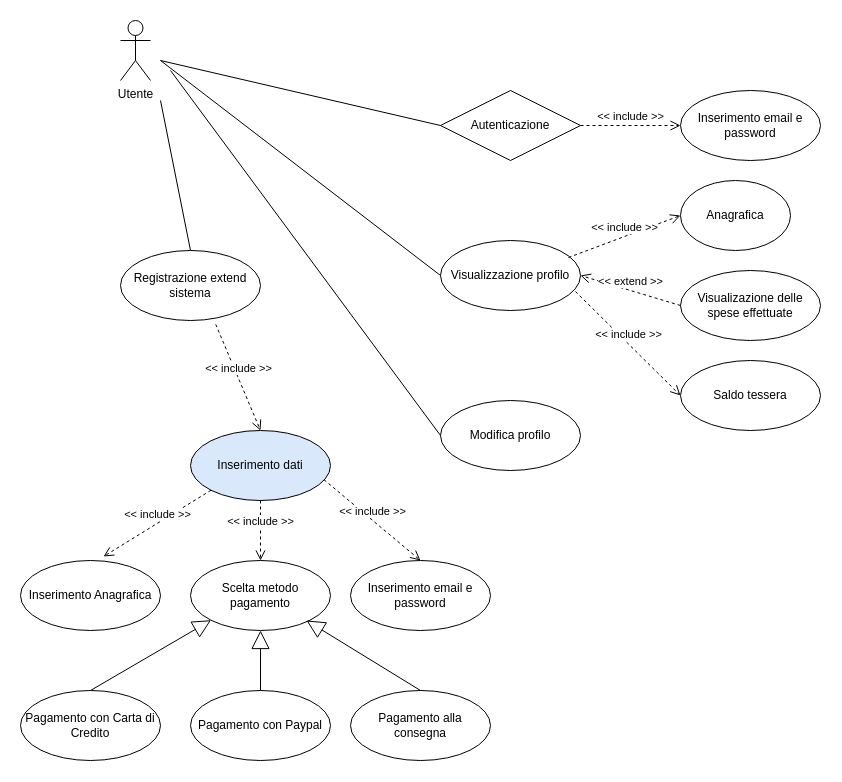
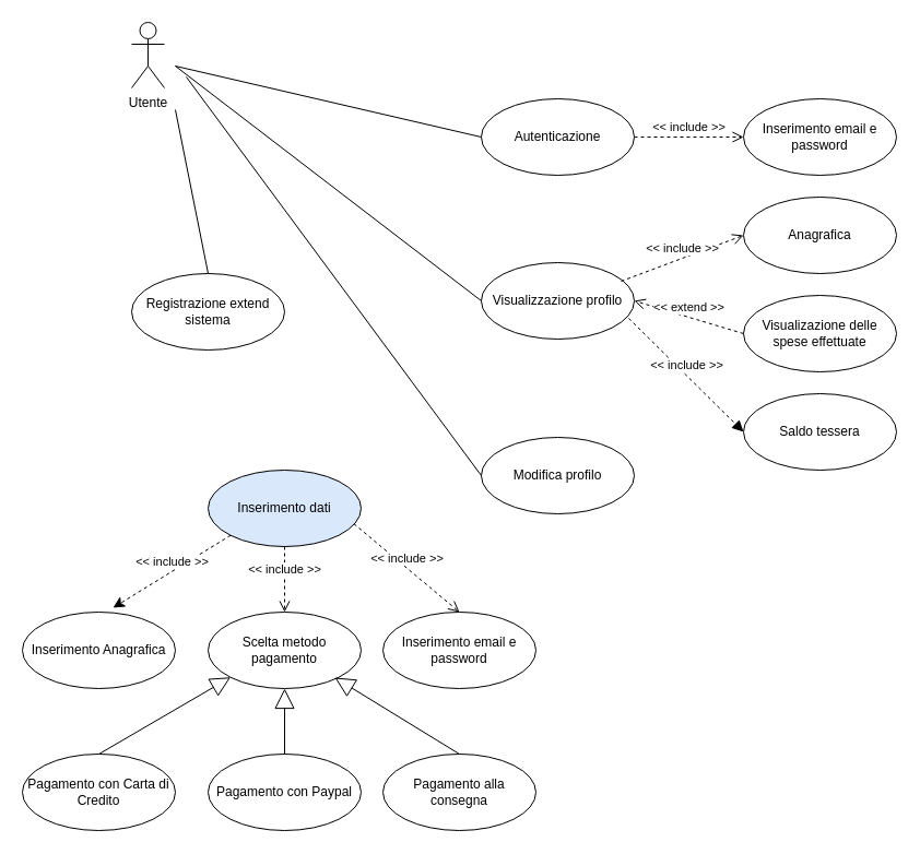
  <mxCell id="0" />
  <mxCell id="1" parent="0" />
  <mxCell id="2" value="Registrazione extend sistema" style="ellipse;whiteSpace=wrap;html=1;" parent="1" vertex="1"><mxGeometry x="120" y="250" width="140" height="70" as="geometry" /></mxCell>
  <mxCell id="3" value="Visualizzazione profilo" style="ellipse;whiteSpace=wrap;html=1;" parent="1" vertex="1"><mxGeometry x="440" y="240" width="140" height="70" as="geometry" /></mxCell>
  <mxCell id="4" value="Visualizazione delle spese effettuate" style="ellipse;whiteSpace=wrap;html=1;" parent="1" vertex="1"><mxGeometry x="680" y="270" width="140" height="70" as="geometry" /></mxCell>
  <mxCell id="5" value="&amp;lt;&amp;lt; extend &amp;gt;&amp;gt;" style="html=1;verticalAlign=bottom;endArrow=open;dashed=1;endSize=8;entryX=1;entryY=0.5;entryDx=0;entryDy=0;exitX=0;exitY=0.5;exitDx=0;exitDy=0;" parent="1" source="4" target="3" edge="1"><mxGeometry relative="1" as="geometry"><mxPoint x="730" y="90" as="sourcePoint" /><mxPoint x="650" y="80" as="targetPoint" /></mxGeometry></mxCell>
  <mxCell id="6" value="Modifica profilo" style="ellipse;whiteSpace=wrap;html=1;" parent="1" vertex="1"><mxGeometry x="440" y="400" width="140" height="70" as="geometry" /></mxCell>
- <mxCell id="7" value="Anagrafica" style="ellipse;whiteSpace=wrap;html=1;" parent="1" vertex="1"><mxGeometry x="680" y="180" width="110" height="70" as="geometry" /></mxCell>
+ <mxCell id="7" value="Anagrafica" style="ellipse;whiteSpace=wrap;html=1;" parent="1" vertex="1"><mxGeometry x="680" y="180" width="140" height="70" as="geometry" /></mxCell>
  <mxCell id="8" value="Saldo tessera" style="ellipse;whiteSpace=wrap;html=1;" parent="1" vertex="1"><mxGeometry x="680" y="360" width="140" height="70" as="geometry" /></mxCell>
  <mxCell id="9" value="&amp;lt;&amp;lt; include &amp;gt;&amp;gt;" style="html=1;verticalAlign=bottom;endArrow=open;dashed=1;endSize=8;entryX=0;entryY=0.5;entryDx=0;entryDy=0;exitX=0.914;exitY=0.243;exitDx=0;exitDy=0;exitPerimeter=0;" parent="1" source="3" target="7" edge="1"><mxGeometry relative="1" as="geometry"><mxPoint x="580" y="110" as="sourcePoint" /><mxPoint x="740" y="265" as="targetPoint" /></mxGeometry></mxCell>
- <mxCell id="10" value="&amp;lt;&amp;lt; include &amp;gt;&amp;gt;" style="html=1;verticalAlign=bottom;endArrow=open;dashed=1;endSize=8;entryX=0;entryY=0.5;entryDx=0;entryDy=0;exitX=0.964;exitY=0.729;exitDx=0;exitDy=0;exitPerimeter=0;" parent="1" source="3" target="8" edge="1"><mxGeometry relative="1" as="geometry"><mxPoint x="577.96" y="387.01" as="sourcePoint" /><mxPoint x="735" y="275" as="targetPoint" /></mxGeometry></mxCell>
+ <mxCell id="10" value="&amp;lt;&amp;lt; include &amp;gt;&amp;gt;" style="html=1;verticalAlign=bottom;endArrow=block;dashed=1;endSize=8;entryX=0;entryY=0.5;entryDx=0;entryDy=0;exitX=0.964;exitY=0.729;exitDx=0;exitDy=0;exitPerimeter=0;" parent="1" source="3" target="8" edge="1"><mxGeometry relative="1" as="geometry"><mxPoint x="577.96" y="387.01" as="sourcePoint" /><mxPoint x="735" y="275" as="targetPoint" /></mxGeometry></mxCell>
  <mxCell id="11" value="&lt;div&gt;Inserimento dati&lt;/div&gt;" style="ellipse;whiteSpace=wrap;html=1;fillColor=#dae8fc;" parent="1" vertex="1"><mxGeometry x="190" y="430" width="140" height="70" as="geometry" /></mxCell>
- <mxCell id="12" value="&amp;lt;&amp;lt; include &amp;gt;&amp;gt;" style="html=1;verticalAlign=bottom;endArrow=open;dashed=1;endSize=8;entryX=0.5;entryY=0;entryDx=0;entryDy=0;exitX=0.68;exitY=1.055;exitDx=0;exitDy=0;exitPerimeter=0;" parent="1" source="2" target="11" edge="1"><mxGeometry relative="1" as="geometry"><mxPoint x="582.96" y="127.01" as="sourcePoint" /><mxPoint x="740" y="15" as="targetPoint" /></mxGeometry></mxCell>
- <mxCell id="13" value="Autenticazione" style="rhombus;whiteSpace=wrap;html=1;" parent="1" vertex="1"><mxGeometry x="440" y="90" width="140" height="70" as="geometry" /></mxCell>
+ <mxCell id="13" value="Autenticazione" style="ellipse;whiteSpace=wrap;html=1;" parent="1" vertex="1"><mxGeometry x="440" y="90" width="140" height="70" as="geometry" /></mxCell>
  <mxCell id="14" value="" style="endArrow=none;html=1;entryX=0.5;entryY=0;entryDx=0;entryDy=0;" parent="1" edge="1" target="2"><mxGeometry width="50" height="50" relative="1" as="geometry"><mxPoint x="160" y="100" as="sourcePoint" /><mxPoint x="440" y="75" as="targetPoint" /></mxGeometry></mxCell>
  <mxCell id="15" value="" style="endArrow=none;html=1;entryX=0;entryY=0.5;entryDx=0;entryDy=0;" parent="1" edge="1"><mxGeometry width="50" height="50" relative="1" as="geometry"><mxPoint x="160" y="60" as="sourcePoint" /><mxPoint x="440" y="275" as="targetPoint" /></mxGeometry></mxCell>
  <mxCell id="16" value="" style="endArrow=none;html=1;entryX=0;entryY=0.5;entryDx=0;entryDy=0;" parent="1" edge="1"><mxGeometry width="50" height="50" relative="1" as="geometry"><mxPoint x="170" y="70" as="sourcePoint" /><mxPoint x="440" y="435" as="targetPoint" /></mxGeometry></mxCell>
  <mxCell id="17" value="" style="endArrow=none;html=1;entryX=0;entryY=0.5;entryDx=0;entryDy=0;" parent="1" edge="1" target="13"><mxGeometry width="50" height="50" relative="1" as="geometry"><mxPoint x="160" y="60" as="sourcePoint" /><mxPoint x="440" y="155" as="targetPoint" /></mxGeometry></mxCell>
  <mxCell id="18" value="Utente" style="shape=umlActor;verticalLabelPosition=bottom;labelBackgroundColor=#ffffff;verticalAlign=top;html=1;" parent="1" vertex="1"><mxGeometry x="120" y="20" width="30" height="60" as="geometry" /></mxCell>
  <mxCell id="19" value="Inserimento Anagrafica" style="ellipse;whiteSpace=wrap;html=1;" vertex="1" parent="1"><mxGeometry x="20" y="560" width="140" height="70" as="geometry" /></mxCell>
  <mxCell id="20" value="&lt;div&gt;Scelta metodo pagamento&lt;/div&gt;" style="ellipse;whiteSpace=wrap;html=1;" vertex="1" parent="1"><mxGeometry x="190" y="560" width="140" height="70" as="geometry" /></mxCell>
- <mxCell id="21" value="&amp;lt;&amp;lt; include &amp;gt;&amp;gt;" style="html=1;verticalAlign=bottom;endArrow=open;dashed=1;endSize=8;entryX=0.593;entryY=-0.057;entryDx=0;entryDy=0;exitX=0;exitY=1;exitDx=0;exitDy=0;entryPerimeter=0;" edge="1" parent="1" source="11" target="19"><mxGeometry relative="1" as="geometry"><mxPoint x="567.96" y="257.01" as="sourcePoint" /><mxPoint x="680" y="215" as="targetPoint" /></mxGeometry></mxCell>
+ <mxCell id="21" value="&amp;lt;&amp;lt; include &amp;gt;&amp;gt;" style="html=1;verticalAlign=bottom;endArrow=classic;dashed=1;endSize=8;entryX=0.593;entryY=-0.057;entryDx=0;entryDy=0;exitX=0;exitY=1;exitDx=0;exitDy=0;entryPerimeter=0;" edge="1" parent="1" source="11" target="19"><mxGeometry relative="1" as="geometry"><mxPoint x="567.96" y="257.01" as="sourcePoint" /><mxPoint x="680" y="215" as="targetPoint" /></mxGeometry></mxCell>
  <mxCell id="22" value="&amp;lt;&amp;lt; include &amp;gt;&amp;gt;" style="html=1;verticalAlign=bottom;endArrow=open;dashed=1;endSize=8;entryX=0.5;entryY=0;entryDx=0;entryDy=0;exitX=0.5;exitY=1;exitDx=0;exitDy=0;" edge="1" parent="1" source="11" target="20"><mxGeometry relative="1" as="geometry"><mxPoint x="140.503" y="489.749" as="sourcePoint" /><mxPoint x="103.02" y="556.01" as="targetPoint" /></mxGeometry></mxCell>
  <mxCell id="23" value="&lt;div&gt;Inserimento email e password&lt;/div&gt;" style="ellipse;whiteSpace=wrap;html=1;" vertex="1" parent="1"><mxGeometry x="350" y="560" width="140" height="70" as="geometry" /></mxCell>
  <mxCell id="24" value="&amp;lt;&amp;lt; include &amp;gt;&amp;gt;" style="html=1;verticalAlign=bottom;endArrow=open;dashed=1;endSize=8;entryX=0.5;entryY=0;entryDx=0;entryDy=0;exitX=0.953;exitY=0.702;exitDx=0;exitDy=0;exitPerimeter=0;" edge="1" parent="1" source="11" target="23"><mxGeometry relative="1" as="geometry"><mxPoint x="239.497" y="489.749" as="sourcePoint" /><mxPoint x="260" y="560" as="targetPoint" /></mxGeometry></mxCell>
  <mxCell id="25" value="Pagamento con Carta di Credito" style="ellipse;whiteSpace=wrap;html=1;" vertex="1" parent="1"><mxGeometry x="20" y="690" width="140" height="70" as="geometry" /></mxCell>
  <mxCell id="26" value="Pagamento con Paypal" style="ellipse;whiteSpace=wrap;html=1;" vertex="1" parent="1"><mxGeometry x="190" y="690" width="140" height="70" as="geometry" /></mxCell>
  <mxCell id="27" value="Pagamento alla consegna" style="ellipse;whiteSpace=wrap;html=1;" vertex="1" parent="1"><mxGeometry x="350" y="690" width="140" height="70" as="geometry" /></mxCell>
  <mxCell id="28" value="" style="endArrow=block;endSize=16;endFill=0;html=1;entryX=0;entryY=1;entryDx=0;entryDy=0;exitX=0.5;exitY=0;exitDx=0;exitDy=0;" edge="1" parent="1" source="25" target="20"><mxGeometry x="-0.103" y="-44" width="160" relative="1" as="geometry"><mxPoint x="80" y="816" as="sourcePoint" /><mxPoint x="211.56" y="702.99" as="targetPoint" /><mxPoint as="offset" /></mxGeometry></mxCell>
  <mxCell id="29" value="" style="endArrow=block;endSize=16;endFill=0;html=1;entryX=0.5;entryY=1;entryDx=0;entryDy=0;exitX=0.5;exitY=0;exitDx=0;exitDy=0;" edge="1" parent="1" source="26" target="20"><mxGeometry x="-0.103" y="-44" width="160" relative="1" as="geometry"><mxPoint x="270" y="816" as="sourcePoint" /><mxPoint x="270.5" y="720" as="targetPoint" /><mxPoint as="offset" /></mxGeometry></mxCell>
  <mxCell id="30" value="" style="endArrow=block;endSize=16;endFill=0;html=1;exitX=0.5;exitY=0;exitDx=0;exitDy=0;" edge="1" parent="1" source="27"><mxGeometry x="-0.103" y="-44" width="160" relative="1" as="geometry"><mxPoint x="360.5" y="796" as="sourcePoint" /><mxPoint x="306" y="620" as="targetPoint" /><mxPoint as="offset" /></mxGeometry></mxCell>
  <mxCell id="31" value="&amp;lt;&amp;lt; include &amp;gt;&amp;gt;" style="html=1;verticalAlign=bottom;endArrow=open;dashed=1;endSize=8;exitX=1;exitY=0.5;exitDx=0;exitDy=0;entryX=0;entryY=0.5;entryDx=0;entryDy=0;" edge="1" parent="1" source="13" target="32"><mxGeometry relative="1" as="geometry"><mxPoint x="261.96" y="472.98" as="sourcePoint" /><mxPoint x="650" y="130" as="targetPoint" /></mxGeometry></mxCell>
  <mxCell id="32" value="&lt;div&gt;Inserimento email e password&lt;/div&gt;" style="ellipse;whiteSpace=wrap;html=1;" vertex="1" parent="1"><mxGeometry x="680" y="90" width="140" height="70" as="geometry" /></mxCell>
